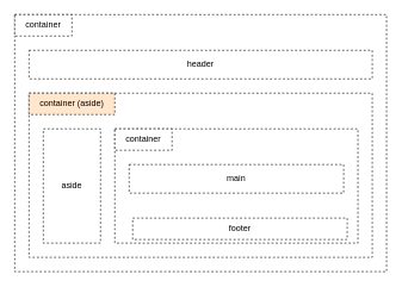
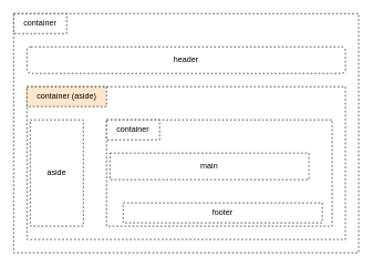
  <mxCell id="0" />
  <mxCell id="1" parent="0" />
  <mxCell id="2" value="" style="rounded=0;whiteSpace=wrap;html=1;dashed=1;" parent="1" vertex="1"><mxGeometry x="20" y="20" width="520" height="360" as="geometry" /></mxCell>
  <mxCell id="3" value="container" style="rounded=0;whiteSpace=wrap;html=1;dashed=1;" parent="1" vertex="1"><mxGeometry x="20" y="20" width="80" height="30" as="geometry" /></mxCell>
- <mxCell id="4" value="header" style="rounded=0;whiteSpace=wrap;html=1;dashed=1;" parent="1" vertex="1"><mxGeometry x="40" y="70" width="480" height="40" as="geometry" /></mxCell>
+ <mxCell id="4" value="header" style="whiteSpace=wrap;html=1;dashed=1;rounded=1;" parent="1" vertex="1"><mxGeometry x="40" y="70" width="480" height="40" as="geometry" /></mxCell>
  <mxCell id="5" value="" style="rounded=0;whiteSpace=wrap;html=1;dashed=1;" parent="1" vertex="1"><mxGeometry x="40" y="130" width="480" height="230" as="geometry" /></mxCell>
  <mxCell id="6" value="container (aside)" style="rounded=0;whiteSpace=wrap;html=1;dashed=1;fillColor=#ffe6cc;" parent="1" vertex="1"><mxGeometry x="40" y="130" width="120" height="30" as="geometry" /></mxCell>
- <mxCell id="7" value="aside" style="rounded=0;whiteSpace=wrap;html=1;dashed=1;" vertex="1" parent="1"><mxGeometry x="60" y="180" width="80" height="160" as="geometry" /></mxCell>
+ <mxCell id="7" value="aside" style="rounded=0;whiteSpace=wrap;html=1;dashed=1;" vertex="1" parent="1"><mxGeometry x="45" y="180" width="80" height="160" as="geometry" /></mxCell>
  <mxCell id="8" value="" style="rounded=0;whiteSpace=wrap;html=1;dashed=1;" vertex="1" parent="1"><mxGeometry x="160" y="180" width="340" height="160" as="geometry" /></mxCell>
  <mxCell id="9" value="container" style="rounded=0;whiteSpace=wrap;html=1;dashed=1;" vertex="1" parent="1"><mxGeometry x="160" y="180" width="80" height="30" as="geometry" /></mxCell>
- <mxCell id="10" value="main" style="rounded=0;whiteSpace=wrap;html=1;dashed=1;" vertex="1" parent="1"><mxGeometry x="180" y="230" width="300" height="40" as="geometry" /></mxCell>
+ <mxCell id="10" value="main" style="rounded=0;whiteSpace=wrap;html=1;dashed=1;" vertex="1" parent="1"><mxGeometry x="165" y="230" width="300" height="40" as="geometry" /></mxCell>
  <mxCell id="11" value="footer" style="rounded=0;whiteSpace=wrap;html=1;dashed=1;" vertex="1" parent="1"><mxGeometry x="185" y="305" width="300" height="30" as="geometry" /></mxCell>
